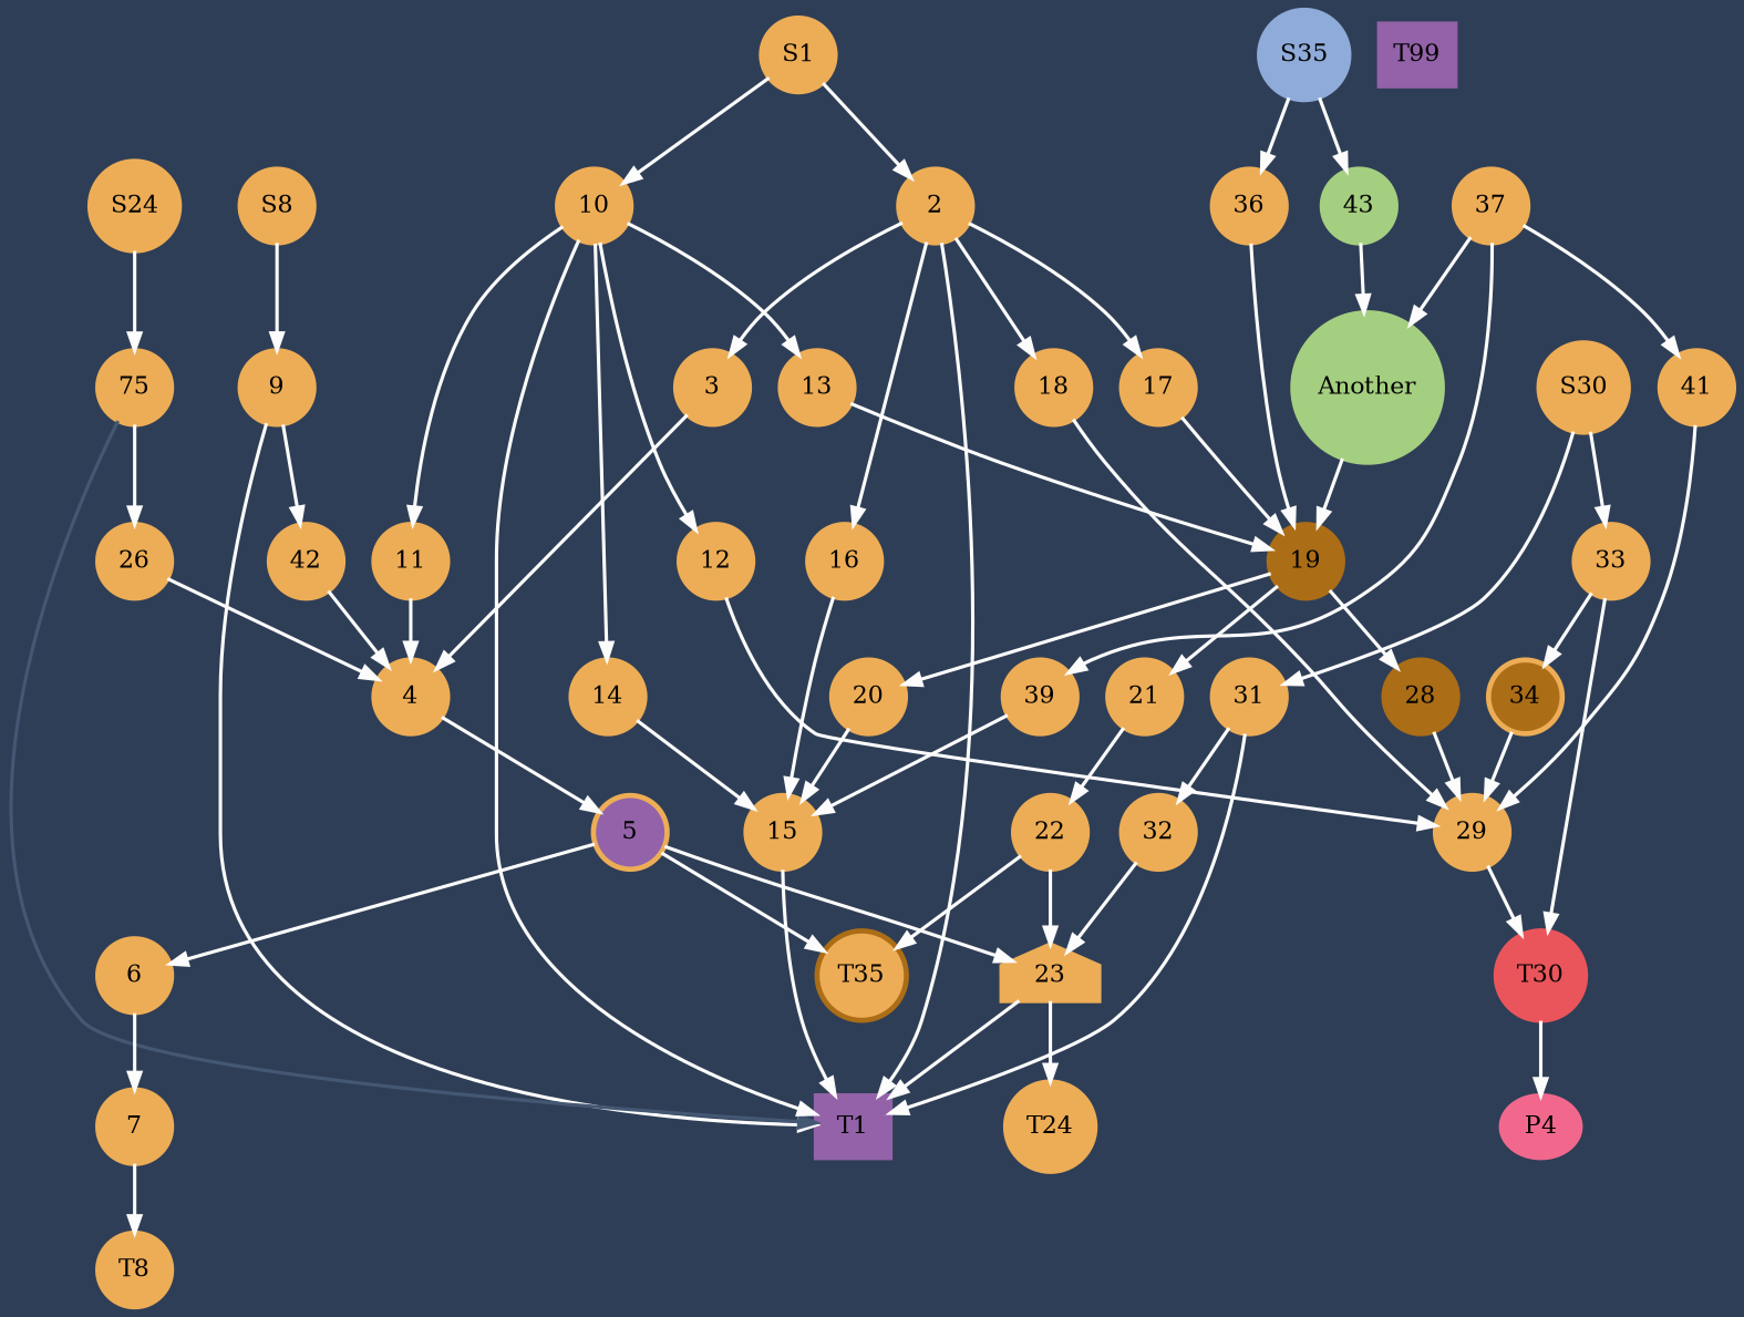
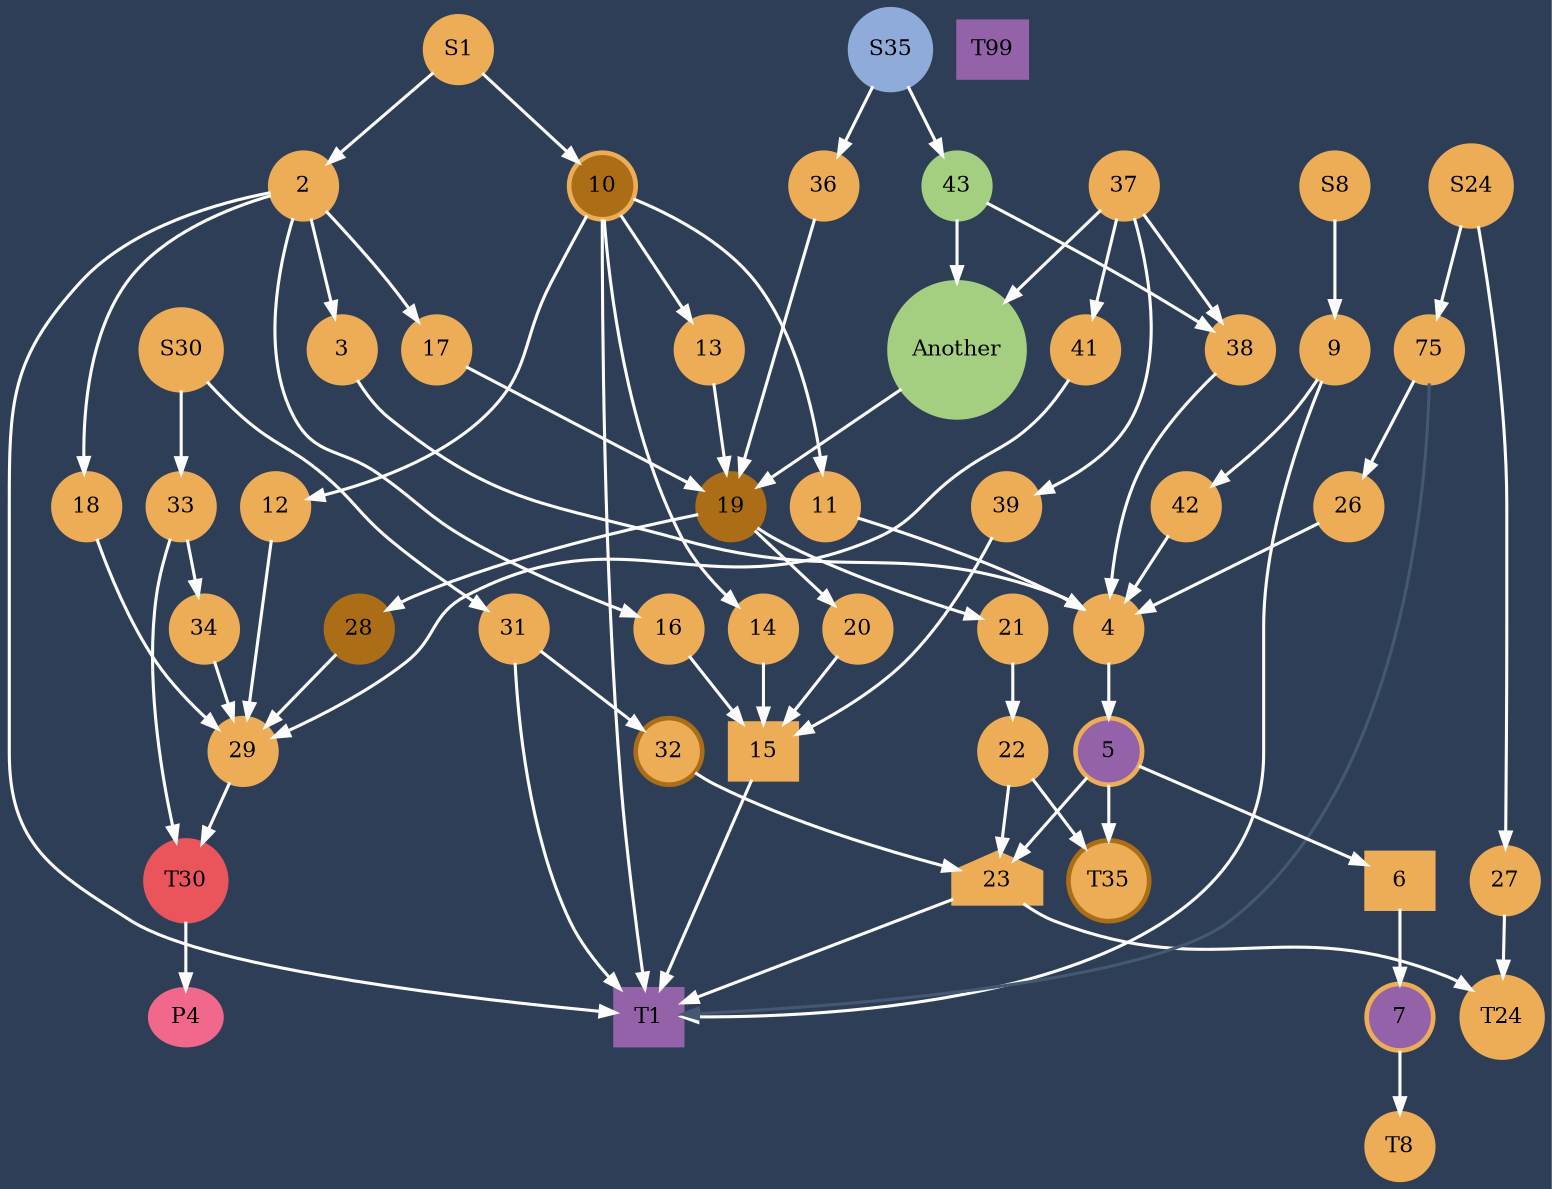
  digraph {
    bgcolor="#2e3e56"
    node [color="#edad56" fillcolor="#edad56" penwidth=3 shape=circle style=filled]
    edge [color="#fcfcfc" fontname="helvetica Neue Ultra Light" penwidth=2]
    S35 [color="#8eabd9" fillcolor="#8eabd9" width=0.6]
    43 [color="#a5cf80" fillcolor="#a5cf80" width=0.6]
    36 [width=0.6]
    n4 [color="#a5cf80" fillcolor="#a5cf80" label=Another width=0.6]
+   38 [width=0.6]
    19 [color="#AB6D16" fillcolor="#AB6D16" width=0.6]
    23 [shape=house width=0.6]
    T1 [color="#9362a8" fillcolor="#9362a8" shape=box width=0.6]
    T24 [width=0.6]
    T99 [color="#9362a8" fillcolor="#9362a8" shape=rectangle width=0.6]
    P4 [color="#f2688d" fillcolor="#f2688d" shape=ellipse width=0.6]
    T30 [color="#ea555b" fillcolor="#ea555b" width=0.6]
    4 [width=0.6]
    28 [color="#AB6D16" fillcolor="#AB6D16" width=0.6]
    21 [width=0.6]
    20 [width=0.6]
    29 [width=0.6]
    22 [width=0.6]
-   15 [width=0.6]
+   15 [shape=box width=0.6]
    S8 [width=0.6]
    9 [width=0.6]
    42 [width=0.6]
    S24 [width=0.6]
    n24 [label=75 width=0.6]
+   27 [width=0.6]
    26 [width=0.6]
    S1 [width=0.6]
    2 [width=0.6]
-   10 [width=0.6]
+   10 [fillcolor="#AB6D16" width=0.6]
    3 [width=0.6]
    16 [width=0.6]
    17 [width=0.6]
    18 [width=0.6]
    11 [width=0.6]
    14 [width=0.6]
    13 [width=0.6]
    12 [width=0.6]
    S30 [width=0.6]
    31 [width=0.6]
    33 [width=0.6]
-   32 [width=0.6]
-   34 [fillcolor="#AB6D16" width=0.6]
+   32 [color="#AB6D16" width=0.6]
+   34 [width=0.6]
    5 [fillcolor="#9362a8" width=0.6]
-   6 [width=0.6]
+   6 [shape=box width=0.6]
    T35 [color="#AB6D16" width=0.6]
    37 [width=0.6]
    39 [width=0.6]
    41 [width=0.6]
-   7 [width=0.6]
+   7 [fillcolor="#9362a8" width=0.6]
    T8 [width=0.6]
    S35 -> 43
    S35 -> 36
    43 -> n4
+   43 -> 38
    36 -> 19
    n4 -> 19
+   38 -> 4
    19 -> 28
    19 -> 21
    19 -> 20
    23 -> T1
    23 -> T24
    T30 -> P4
    4 -> 5
    28 -> 29
    21 -> 22
    20 -> 15
    29 -> T30
    22 -> 23
    22 -> T35
    15 -> T1
    S8 -> 9
    9 -> T1
    9 -> 42
    42 -> 4
    S24 -> n24
+   S24 -> 27
    n24 -> T1 [color="#445773" weight=0]
    n24 -> 26
+   27 -> T24
    26 -> 4
    S1 -> 2
    S1 -> 10
    2 -> T1
    2 -> 3
    2 -> 16
    2 -> 17
    2 -> 18
    10 -> T1
    10 -> 11
    10 -> 14
    10 -> 13
    10 -> 12
    3 -> 4
    16 -> 15
    17 -> 19
    18 -> 29
    11 -> 4
    14 -> 15
    13 -> 19
    12 -> 29
    S30 -> 31
    S30 -> 33
    31 -> T1
    31 -> 32
    33 -> T30
    33 -> 34
    32 -> 23
    34 -> 29
    5 -> 23
    5 -> 6
    5 -> T35
    6 -> 7
    37 -> n4
+   37 -> 38
    37 -> 39
    37 -> 41
    39 -> 15
    41 -> 29
    7 -> T8
  }
